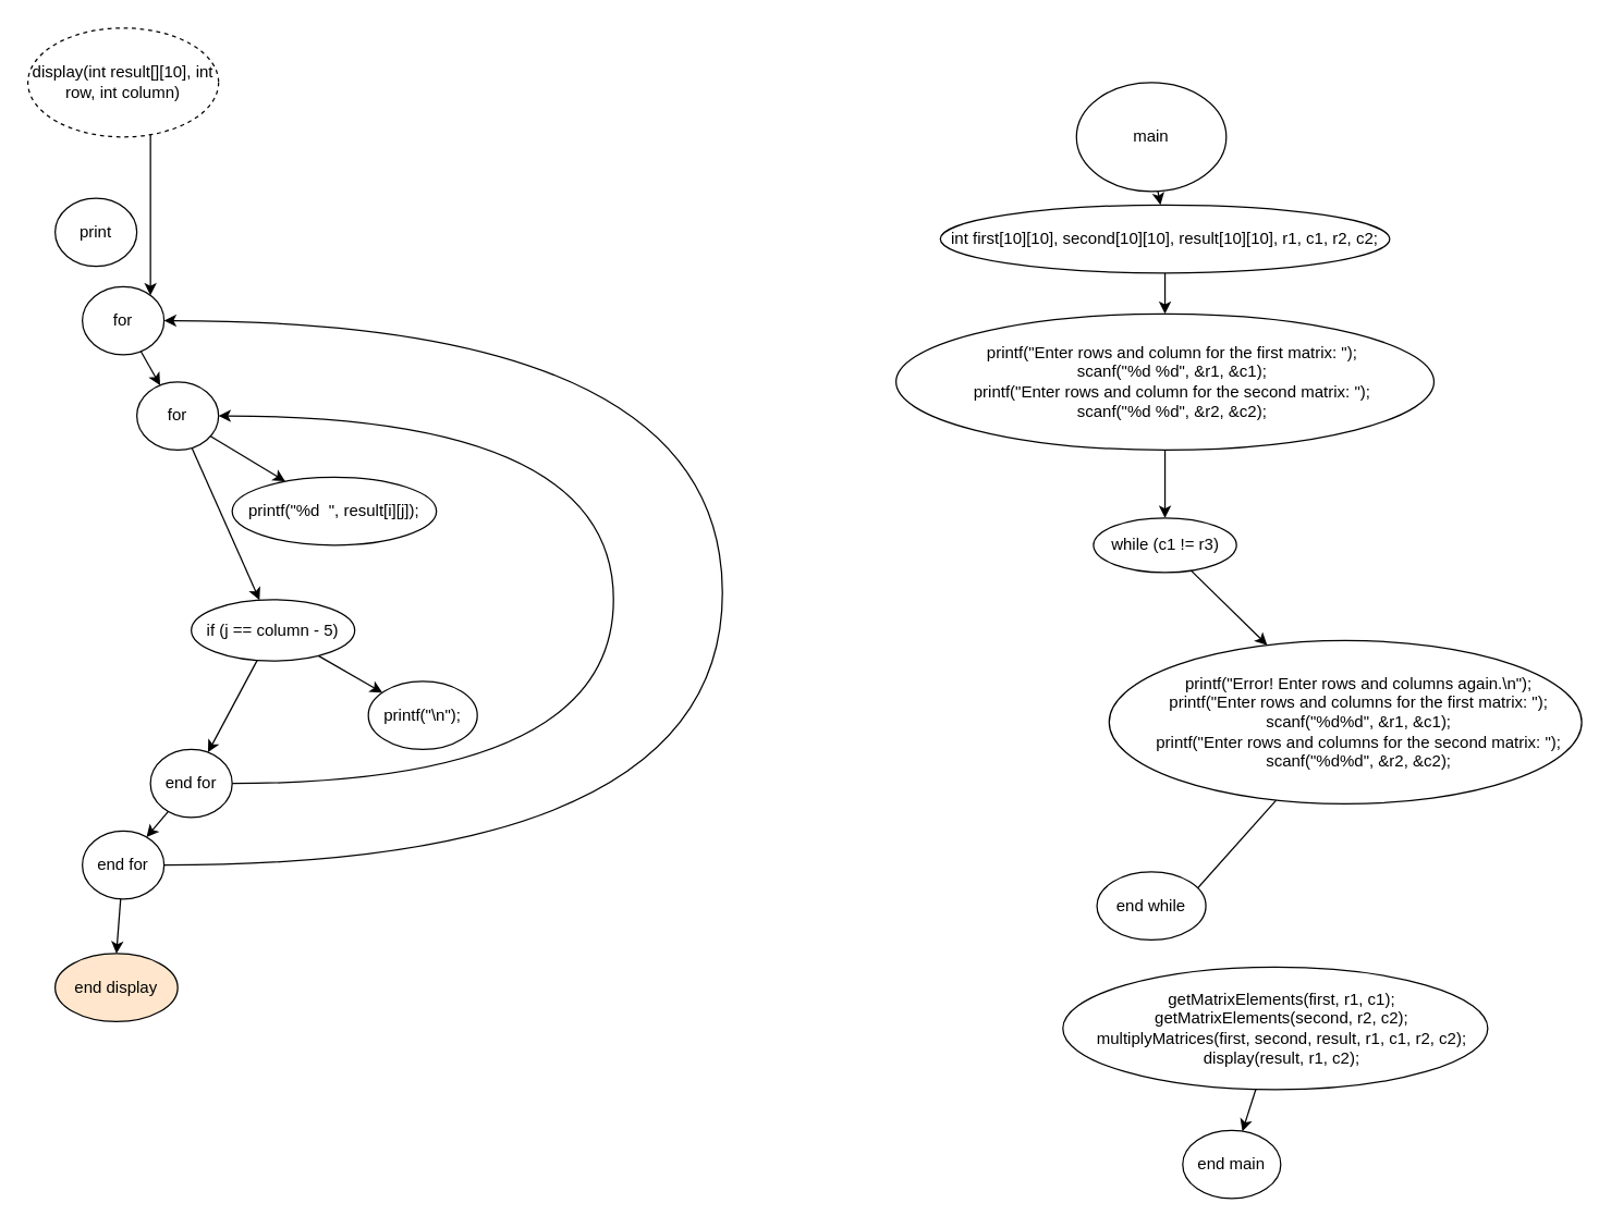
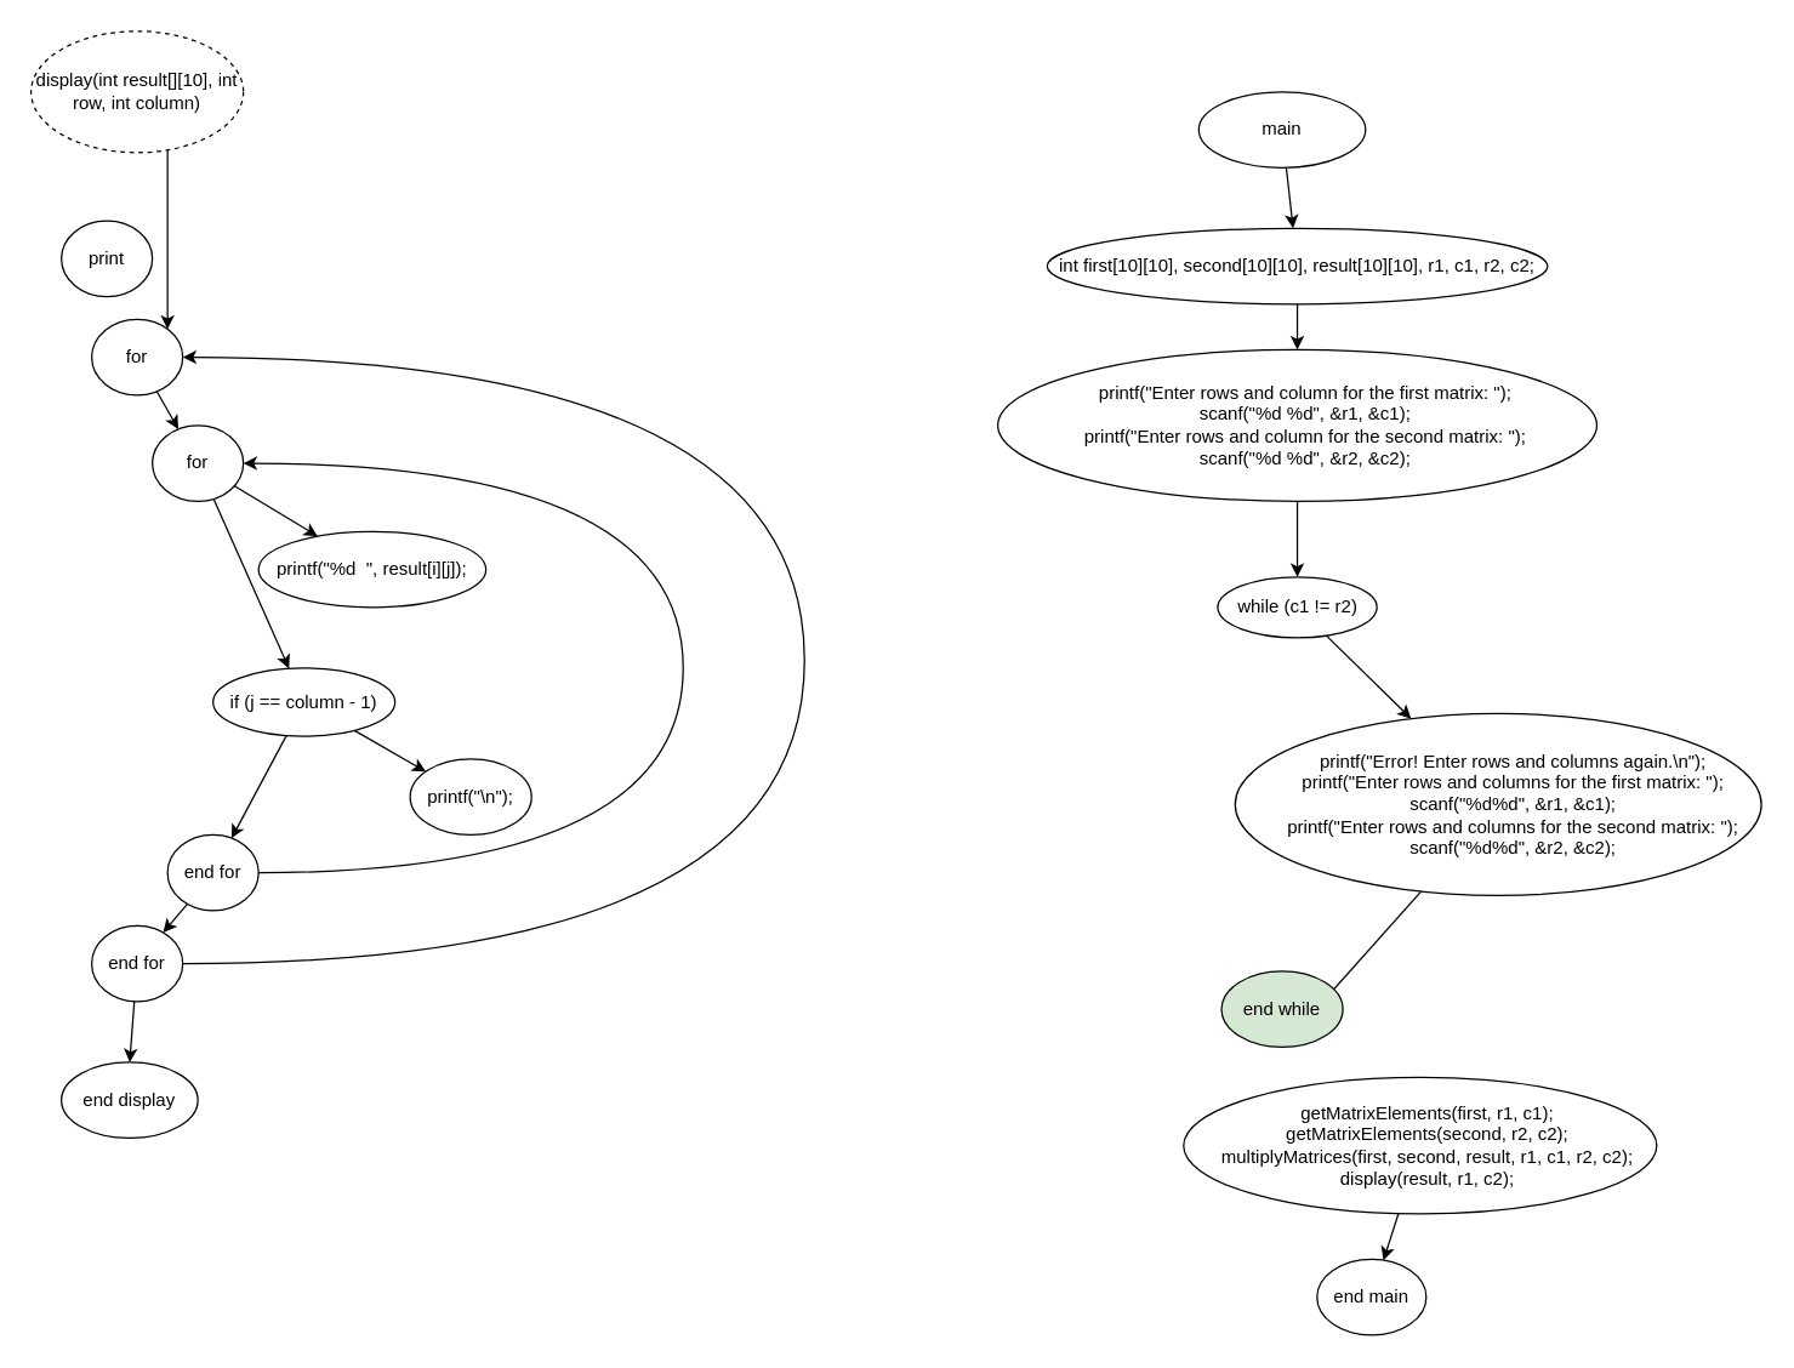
  <mxCell id="0" />
  <mxCell id="1" parent="0" />
  <mxCell id="2" style="edgeStyle=orthogonalEdgeStyle;rounded=0;orthogonalLoop=1;jettySize=auto;html=1;curved=1;" edge="1" parent="1" source="3" target="6"><mxGeometry relative="1" as="geometry"><Array as="points"><mxPoint x="110" y="180" /><mxPoint x="110" y="180" /></Array></mxGeometry></mxCell>
  <mxCell id="3" value="display(int result[][10], int row, int column)" style="ellipse;whiteSpace=wrap;html=1;dashed=1;" vertex="1" parent="1"><mxGeometry x="20" y="20" width="140" height="80" as="geometry" /></mxCell>
  <mxCell id="4" value="print" style="ellipse;whiteSpace=wrap;html=1;" vertex="1" parent="1"><mxGeometry x="40" y="145" width="60" height="50" as="geometry" /></mxCell>
  <mxCell id="5" style="rounded=0;orthogonalLoop=1;jettySize=auto;html=1;" edge="1" parent="1" source="6" target="9"><mxGeometry relative="1" as="geometry" /></mxCell>
  <mxCell id="6" value="for" style="ellipse;whiteSpace=wrap;html=1;" vertex="1" parent="1"><mxGeometry x="60" y="210" width="60" height="50" as="geometry" /></mxCell>
  <mxCell id="7" style="rounded=0;orthogonalLoop=1;jettySize=auto;html=1;" edge="1" parent="1" source="9" target="10"><mxGeometry relative="1" as="geometry" /></mxCell>
  <mxCell id="8" style="rounded=0;orthogonalLoop=1;jettySize=auto;html=1;" edge="1" parent="1" source="9" target="13"><mxGeometry relative="1" as="geometry" /></mxCell>
  <mxCell id="9" value="for" style="ellipse;whiteSpace=wrap;html=1;" vertex="1" parent="1"><mxGeometry x="100" y="280" width="60" height="50" as="geometry" /></mxCell>
  <mxCell id="10" value="printf(&quot;%d&amp;nbsp; &quot;, result[i][j]);" style="ellipse;whiteSpace=wrap;html=1;" vertex="1" parent="1"><mxGeometry x="170" y="350" width="150" height="50" as="geometry" /></mxCell>
  <mxCell id="11" style="rounded=0;orthogonalLoop=1;jettySize=auto;html=1;" edge="1" parent="1" source="13" target="14"><mxGeometry relative="1" as="geometry" /></mxCell>
  <mxCell id="12" style="rounded=0;orthogonalLoop=1;jettySize=auto;html=1;" edge="1" parent="1" source="13" target="17"><mxGeometry relative="1" as="geometry" /></mxCell>
- <mxCell id="13" value="if (j == column - 5)" style="ellipse;whiteSpace=wrap;html=1;" vertex="1" parent="1"><mxGeometry x="140" y="440" width="120" height="45" as="geometry" /></mxCell>
+ <mxCell id="13" value="if (j == column - 1)" style="ellipse;whiteSpace=wrap;html=1;" vertex="1" parent="1"><mxGeometry x="140" y="440" width="120" height="45" as="geometry" /></mxCell>
  <mxCell id="14" value="printf(&quot;\n&quot;);" style="ellipse;whiteSpace=wrap;html=1;" vertex="1" parent="1"><mxGeometry x="270" y="500" width="80" height="50" as="geometry" /></mxCell>
  <mxCell id="15" style="edgeStyle=orthogonalEdgeStyle;rounded=0;orthogonalLoop=1;jettySize=auto;html=1;curved=1;" edge="1" parent="1" source="17" target="9"><mxGeometry relative="1" as="geometry"><Array as="points"><mxPoint x="450" y="575" /><mxPoint x="450" y="305" /></Array></mxGeometry></mxCell>
  <mxCell id="16" style="rounded=0;orthogonalLoop=1;jettySize=auto;html=1;" edge="1" parent="1" source="17" target="20"><mxGeometry relative="1" as="geometry" /></mxCell>
  <mxCell id="17" value="end for" style="ellipse;whiteSpace=wrap;html=1;" vertex="1" parent="1"><mxGeometry x="110" y="550" width="60" height="50" as="geometry" /></mxCell>
  <mxCell id="18" style="edgeStyle=orthogonalEdgeStyle;rounded=0;orthogonalLoop=1;jettySize=auto;html=1;curved=1;" edge="1" parent="1" source="20" target="6"><mxGeometry relative="1" as="geometry"><Array as="points"><mxPoint x="530" y="635" /><mxPoint x="530" y="235" /></Array></mxGeometry></mxCell>
  <mxCell id="19" style="rounded=0;orthogonalLoop=1;jettySize=auto;html=1;entryX=0.5;entryY=0;entryDx=0;entryDy=0;" edge="1" parent="1" source="20" target="21"><mxGeometry relative="1" as="geometry" /></mxCell>
  <mxCell id="20" value="end for" style="ellipse;whiteSpace=wrap;html=1;" vertex="1" parent="1"><mxGeometry x="60" y="610" width="60" height="50" as="geometry" /></mxCell>
- <mxCell id="21" value="end display" style="ellipse;whiteSpace=wrap;html=1;fillColor=#ffe6cc;" vertex="1" parent="1"><mxGeometry x="40" y="700" width="90" height="50" as="geometry" /></mxCell>
+ <mxCell id="21" value="end display" style="ellipse;whiteSpace=wrap;html=1;" vertex="1" parent="1"><mxGeometry x="40" y="700" width="90" height="50" as="geometry" /></mxCell>
  <mxCell id="22" style="rounded=0;orthogonalLoop=1;jettySize=auto;html=1;" edge="1" parent="1" source="23" target="25"><mxGeometry relative="1" as="geometry" /></mxCell>
- <mxCell id="23" value="main" style="ellipse;whiteSpace=wrap;html=1;" vertex="1" parent="1"><mxGeometry x="790" y="60" width="110" height="80" as="geometry" /></mxCell>
+ <mxCell id="23" value="main" style="ellipse;whiteSpace=wrap;html=1;" vertex="1" parent="1"><mxGeometry x="790" y="60" width="110" height="50" as="geometry" /></mxCell>
  <mxCell id="24" style="edgeStyle=orthogonalEdgeStyle;rounded=0;orthogonalLoop=1;jettySize=auto;html=1;" edge="1" parent="1" source="25" target="27"><mxGeometry relative="1" as="geometry" /></mxCell>
  <mxCell id="25" value="int first[10][10], second[10][10], result[10][10], r1, c1, r2, c2;" style="ellipse;whiteSpace=wrap;html=1;" vertex="1" parent="1"><mxGeometry x="690" y="150" width="330" height="50" as="geometry" /></mxCell>
  <mxCell id="26" style="edgeStyle=orthogonalEdgeStyle;rounded=0;orthogonalLoop=1;jettySize=auto;html=1;" edge="1" parent="1" source="27" target="29"><mxGeometry relative="1" as="geometry" /></mxCell>
  <mxCell id="27" value="&lt;div&gt;&amp;nbsp; &amp;nbsp;printf(&quot;Enter rows and column for the first matrix: &quot;);&lt;/div&gt;&lt;div&gt;&amp;nbsp; &amp;nbsp;scanf(&quot;%d %d&quot;, &amp;amp;r1, &amp;amp;c1);&lt;/div&gt;&lt;div&gt;&amp;nbsp; &amp;nbsp;printf(&quot;Enter rows and column for the second matrix: &quot;);&lt;/div&gt;&lt;div&gt;&amp;nbsp; &amp;nbsp;scanf(&quot;%d %d&quot;, &amp;amp;r2, &amp;amp;c2);&lt;/div&gt;" style="ellipse;whiteSpace=wrap;html=1;" vertex="1" parent="1"><mxGeometry x="657.5" y="230" width="395" height="100" as="geometry" /></mxCell>
  <mxCell id="28" style="rounded=0;orthogonalLoop=1;jettySize=auto;html=1;" edge="1" parent="1" source="29" target="31"><mxGeometry relative="1" as="geometry" /></mxCell>
- <mxCell id="29" value="while (c1 != r3)" style="ellipse;whiteSpace=wrap;html=1;" vertex="1" parent="1"><mxGeometry x="802.5" y="380" width="105" height="40" as="geometry" /></mxCell>
+ <mxCell id="29" value="while (c1 != r2)" style="ellipse;whiteSpace=wrap;html=1;" vertex="1" parent="1"><mxGeometry x="802.5" y="380" width="105" height="40" as="geometry" /></mxCell>
  <mxCell id="30" style="rounded=0;orthogonalLoop=1;jettySize=auto;html=1;entryX=0.5;entryY=1;entryDx=0;entryDy=0;" edge="1" parent="1" source="31" target="32"><mxGeometry relative="1" as="geometry" /></mxCell>
  <mxCell id="31" value="&lt;div&gt;&amp;nbsp; &amp;nbsp; &amp;nbsp; printf(&quot;Error! Enter rows and columns again.\n&quot;);&lt;/div&gt;&lt;div&gt;&amp;nbsp; &amp;nbsp; &amp;nbsp; printf(&quot;Enter rows and columns for the first matrix: &quot;);&lt;/div&gt;&lt;div&gt;&amp;nbsp; &amp;nbsp; &amp;nbsp; scanf(&quot;%d%d&quot;, &amp;amp;r1, &amp;amp;c1);&lt;/div&gt;&lt;div&gt;&amp;nbsp; &amp;nbsp; &amp;nbsp; printf(&quot;Enter rows and columns for the second matrix: &quot;);&lt;/div&gt;&lt;div&gt;&amp;nbsp; &amp;nbsp; &amp;nbsp; scanf(&quot;%d%d&quot;, &amp;amp;r2, &amp;amp;c2);&lt;/div&gt;" style="ellipse;whiteSpace=wrap;html=1;" vertex="1" parent="1"><mxGeometry x="814" y="470" width="347" height="120" as="geometry" /></mxCell>
- <mxCell id="32" value="end while" style="ellipse;whiteSpace=wrap;html=1;" vertex="1" parent="1"><mxGeometry x="805" y="640" width="80" height="50" as="geometry" /></mxCell>
+ <mxCell id="32" value="end while" style="ellipse;whiteSpace=wrap;html=1;fillColor=#d5e8d4;" vertex="1" parent="1"><mxGeometry x="805" y="640" width="80" height="50" as="geometry" /></mxCell>
  <mxCell id="33" style="rounded=0;orthogonalLoop=1;jettySize=auto;html=1;" edge="1" parent="1" source="34" target="35"><mxGeometry relative="1" as="geometry" /></mxCell>
  <mxCell id="34" value="&lt;div&gt;&amp;nbsp; &amp;nbsp;getMatrixElements(first, r1, c1);&lt;/div&gt;&lt;div&gt;&amp;nbsp; &amp;nbsp;getMatrixElements(second, r2, c2);&lt;/div&gt;&lt;div&gt;&amp;nbsp; &amp;nbsp;multiplyMatrices(first, second, result, r1, c1, r2, c2);&lt;/div&gt;&lt;div&gt;&amp;nbsp; &amp;nbsp;display(result, r1, c2);&lt;/div&gt;" style="ellipse;whiteSpace=wrap;html=1;" vertex="1" parent="1"><mxGeometry x="780" y="710" width="312" height="90" as="geometry" /></mxCell>
  <mxCell id="35" value="end main" style="ellipse;whiteSpace=wrap;html=1;" vertex="1" parent="1"><mxGeometry x="868" y="830" width="72" height="50" as="geometry" /></mxCell>
